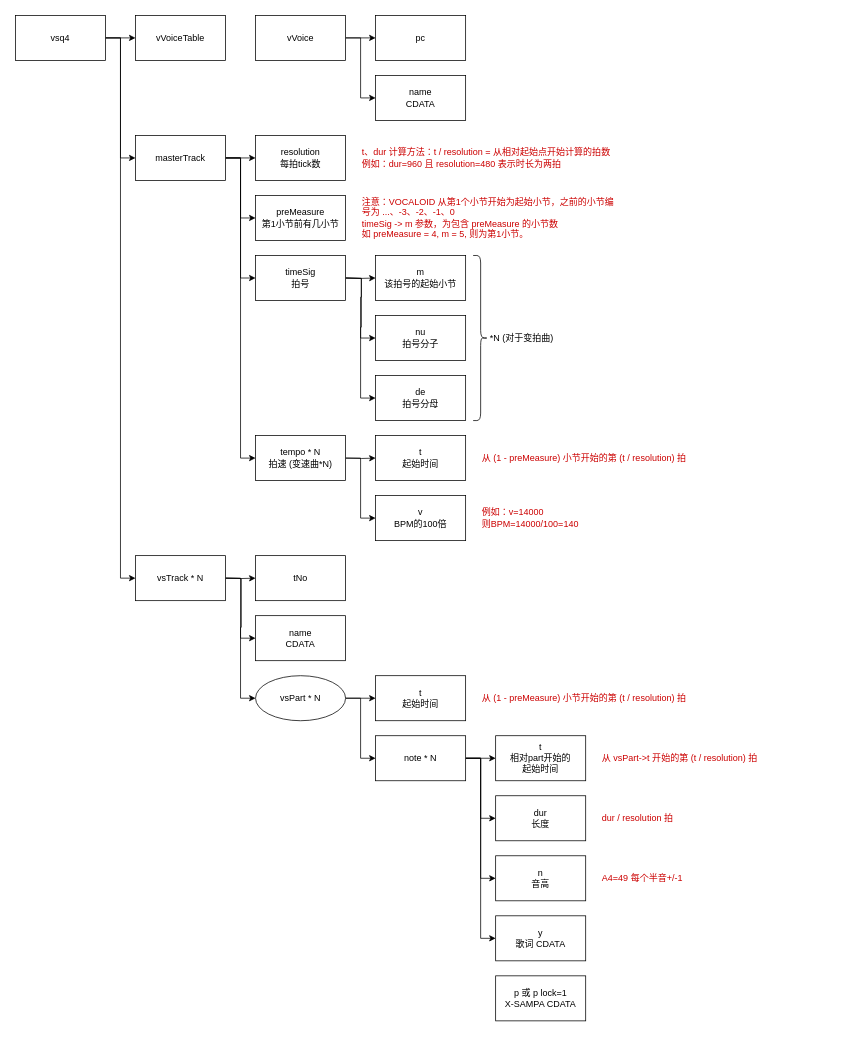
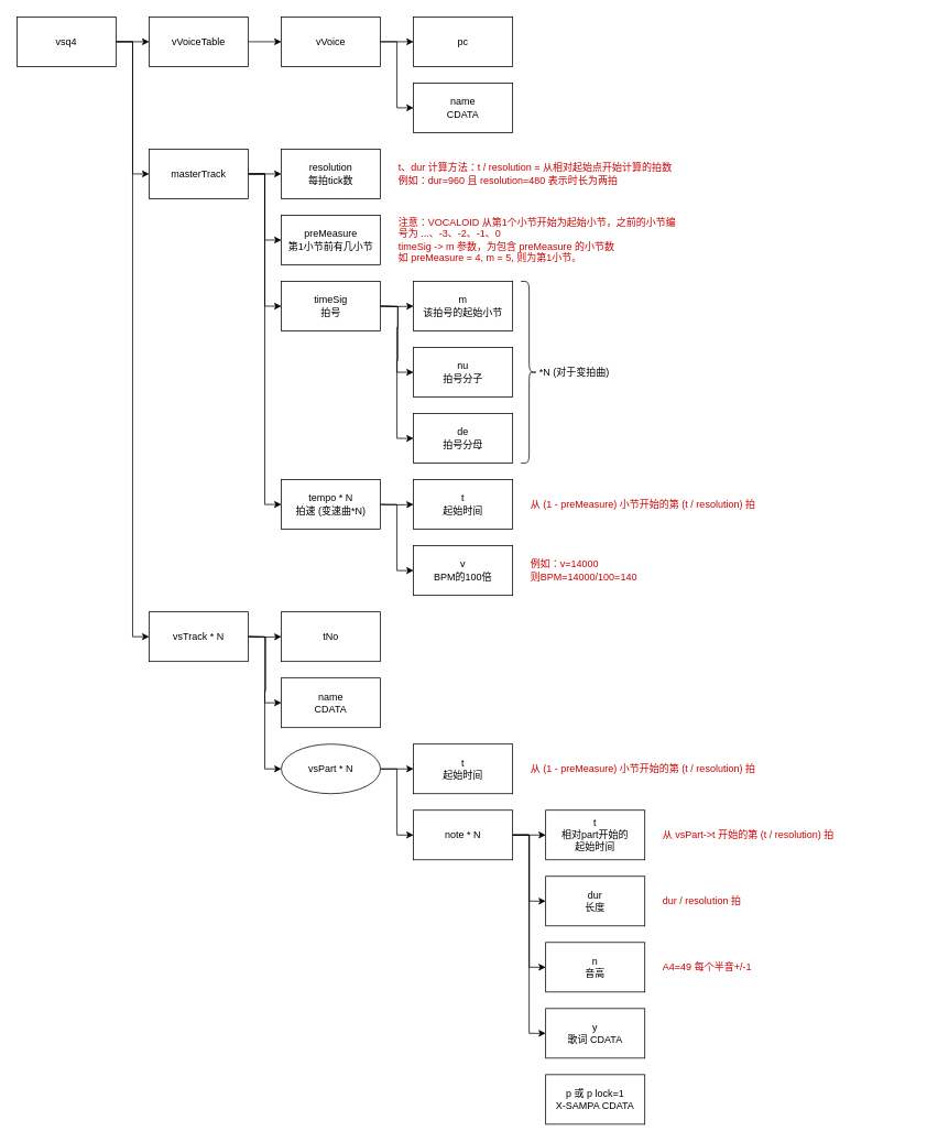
  <mxCell id="0" />
  <mxCell id="1" parent="0" />
  <mxCell id="2" style="edgeStyle=orthogonalEdgeStyle;rounded=0;orthogonalLoop=1;jettySize=auto;html=1;" edge="1" parent="1" source="5" target="7"><mxGeometry relative="1" as="geometry" /></mxCell>
  <mxCell id="3" style="edgeStyle=orthogonalEdgeStyle;rounded=0;orthogonalLoop=1;jettySize=auto;html=1;entryX=0;entryY=0.5;entryDx=0;entryDy=0;" edge="1" parent="1" source="5" target="16"><mxGeometry relative="1" as="geometry" /></mxCell>
  <mxCell id="4" style="edgeStyle=orthogonalEdgeStyle;rounded=0;orthogonalLoop=1;jettySize=auto;html=1;entryX=0;entryY=0.5;entryDx=0;entryDy=0;" edge="1" parent="1" source="5" target="35"><mxGeometry relative="1" as="geometry" /></mxCell>
  <mxCell id="5" value="vsq4" style="rounded=0;whiteSpace=wrap;html=1;" vertex="1" parent="1"><mxGeometry x="20" y="20" width="120" height="60" as="geometry" /></mxCell>
+ <mxCell id="6" style="edgeStyle=orthogonalEdgeStyle;rounded=0;orthogonalLoop=1;jettySize=auto;html=1;" edge="1" parent="1" source="7" target="10"><mxGeometry relative="1" as="geometry" /></mxCell>
  <mxCell id="7" value="vVoiceTable" style="rounded=0;whiteSpace=wrap;html=1;" vertex="1" parent="1"><mxGeometry x="180" y="20" width="120" height="60" as="geometry" /></mxCell>
  <mxCell id="8" style="edgeStyle=orthogonalEdgeStyle;rounded=0;orthogonalLoop=1;jettySize=auto;html=1;" edge="1" parent="1" source="10" target="11"><mxGeometry relative="1" as="geometry" /></mxCell>
  <mxCell id="9" style="edgeStyle=orthogonalEdgeStyle;rounded=0;orthogonalLoop=1;jettySize=auto;html=1;entryX=0;entryY=0.5;entryDx=0;entryDy=0;" edge="1" parent="1" source="10" target="12"><mxGeometry relative="1" as="geometry" /></mxCell>
  <mxCell id="10" value="vVoice" style="rounded=0;whiteSpace=wrap;html=1;" vertex="1" parent="1"><mxGeometry x="340" y="20" width="120" height="60" as="geometry" /></mxCell>
  <mxCell id="11" value="pc" style="rounded=0;whiteSpace=wrap;html=1;" vertex="1" parent="1"><mxGeometry x="500" y="20" width="120" height="60" as="geometry" /></mxCell>
  <mxCell id="12" value="name&lt;br&gt;CDATA" style="rounded=0;whiteSpace=wrap;html=1;" vertex="1" parent="1"><mxGeometry x="500" y="100" width="120" height="60" as="geometry" /></mxCell>
  <mxCell id="13" style="edgeStyle=orthogonalEdgeStyle;rounded=0;orthogonalLoop=1;jettySize=auto;html=1;" edge="1" parent="1" target="17"><mxGeometry relative="1" as="geometry"><mxPoint x="300" y="770" as="sourcePoint" /></mxGeometry></mxCell>
  <mxCell id="14" style="edgeStyle=orthogonalEdgeStyle;rounded=0;orthogonalLoop=1;jettySize=auto;html=1;entryX=0;entryY=0.5;entryDx=0;entryDy=0;" edge="1" parent="1" target="20"><mxGeometry relative="1" as="geometry"><mxPoint x="300" y="770" as="sourcePoint" /></mxGeometry></mxCell>
  <mxCell id="15" style="edgeStyle=orthogonalEdgeStyle;rounded=0;orthogonalLoop=1;jettySize=auto;html=1;entryX=0;entryY=0.5;entryDx=0;entryDy=0;" edge="1" parent="1" source="16" target="57"><mxGeometry relative="1" as="geometry" /></mxCell>
  <mxCell id="16" value="vsTrack * N" style="rounded=0;whiteSpace=wrap;html=1;" vertex="1" parent="1"><mxGeometry x="180" y="740" width="120" height="60" as="geometry" /></mxCell>
  <mxCell id="17" value="tNo" style="rounded=0;whiteSpace=wrap;html=1;" vertex="1" parent="1"><mxGeometry x="340" y="740" width="120" height="60" as="geometry" /></mxCell>
  <mxCell id="18" style="edgeStyle=orthogonalEdgeStyle;rounded=0;orthogonalLoop=1;jettySize=auto;html=1;" edge="1" parent="1" source="20" target="25"><mxGeometry relative="1" as="geometry"><Array as="points"><mxPoint x="480" y="930" /><mxPoint x="480" y="1010" /></Array></mxGeometry></mxCell>
  <mxCell id="19" style="edgeStyle=orthogonalEdgeStyle;rounded=0;orthogonalLoop=1;jettySize=auto;html=1;" edge="1" parent="1" source="20" target="55"><mxGeometry relative="1" as="geometry" /></mxCell>
  <mxCell id="20" value="vsPart * N" style="ellipse;whiteSpace=wrap;html=1;" vertex="1" parent="1"><mxGeometry x="340" y="900" width="120" height="60" as="geometry" /></mxCell>
  <mxCell id="21" style="edgeStyle=orthogonalEdgeStyle;rounded=0;orthogonalLoop=1;jettySize=auto;html=1;" edge="1" parent="1" source="25" target="26"><mxGeometry relative="1" as="geometry" /></mxCell>
  <mxCell id="22" style="edgeStyle=orthogonalEdgeStyle;rounded=0;orthogonalLoop=1;jettySize=auto;html=1;entryX=0;entryY=0.5;entryDx=0;entryDy=0;" edge="1" parent="1" source="25" target="27"><mxGeometry relative="1" as="geometry" /></mxCell>
  <mxCell id="23" style="edgeStyle=orthogonalEdgeStyle;rounded=0;orthogonalLoop=1;jettySize=auto;html=1;entryX=0;entryY=0.5;entryDx=0;entryDy=0;" edge="1" parent="1" source="25" target="28"><mxGeometry relative="1" as="geometry" /></mxCell>
  <mxCell id="24" style="edgeStyle=orthogonalEdgeStyle;rounded=0;orthogonalLoop=1;jettySize=auto;html=1;entryX=0;entryY=0.5;entryDx=0;entryDy=0;" edge="1" parent="1" source="25" target="29"><mxGeometry relative="1" as="geometry" /></mxCell>
  <mxCell id="25" value="note * N" style="rounded=0;whiteSpace=wrap;html=1;" vertex="1" parent="1"><mxGeometry x="500" y="980" width="120" height="60" as="geometry" /></mxCell>
  <mxCell id="26" value="t&lt;br&gt;相对part开始的&lt;br&gt;起始时间" style="rounded=0;whiteSpace=wrap;html=1;" vertex="1" parent="1"><mxGeometry x="660" y="980" width="120" height="60" as="geometry" /></mxCell>
  <mxCell id="27" value="dur&lt;br&gt;长度" style="rounded=0;whiteSpace=wrap;html=1;" vertex="1" parent="1"><mxGeometry x="660" y="1060" width="120" height="60" as="geometry" /></mxCell>
  <mxCell id="28" value="n&lt;br&gt;音高" style="rounded=0;whiteSpace=wrap;html=1;" vertex="1" parent="1"><mxGeometry x="660" y="1140" width="120" height="60" as="geometry" /></mxCell>
  <mxCell id="29" value="y&lt;br&gt;歌词 CDATA" style="rounded=0;whiteSpace=wrap;html=1;" vertex="1" parent="1"><mxGeometry x="660" y="1220" width="120" height="60" as="geometry" /></mxCell>
  <mxCell id="30" value="p 或 p lock=1&lt;br&gt;X-SAMPA CDATA" style="rounded=0;whiteSpace=wrap;html=1;" vertex="1" parent="1"><mxGeometry x="660" y="1300" width="120" height="60" as="geometry" /></mxCell>
  <mxCell id="31" style="edgeStyle=orthogonalEdgeStyle;rounded=0;orthogonalLoop=1;jettySize=auto;html=1;" edge="1" parent="1" source="35" target="49"><mxGeometry relative="1" as="geometry"><Array as="points"><mxPoint x="320" y="210" /><mxPoint x="320" y="290" /></Array></mxGeometry></mxCell>
  <mxCell id="32" style="edgeStyle=orthogonalEdgeStyle;rounded=0;orthogonalLoop=1;jettySize=auto;html=1;entryX=0;entryY=0.5;entryDx=0;entryDy=0;" edge="1" parent="1" source="35" target="40"><mxGeometry relative="1" as="geometry" /></mxCell>
  <mxCell id="33" style="edgeStyle=orthogonalEdgeStyle;rounded=0;orthogonalLoop=1;jettySize=auto;html=1;entryX=0;entryY=0.5;entryDx=0;entryDy=0;" edge="1" parent="1" source="35" target="47"><mxGeometry relative="1" as="geometry" /></mxCell>
  <mxCell id="34" style="edgeStyle=orthogonalEdgeStyle;rounded=0;orthogonalLoop=1;jettySize=auto;html=1;" edge="1" parent="1" source="35" target="56"><mxGeometry relative="1" as="geometry" /></mxCell>
  <mxCell id="35" value="masterTrack" style="rounded=0;whiteSpace=wrap;html=1;" vertex="1" parent="1"><mxGeometry x="180" y="180" width="120" height="60" as="geometry" /></mxCell>
  <mxCell id="36" value="m&lt;br&gt;该拍号的起始小节" style="rounded=0;whiteSpace=wrap;html=1;" vertex="1" parent="1"><mxGeometry x="500" y="340" width="120" height="60" as="geometry" /></mxCell>
  <mxCell id="37" style="edgeStyle=orthogonalEdgeStyle;rounded=0;orthogonalLoop=1;jettySize=auto;html=1;" edge="1" parent="1" target="36"><mxGeometry relative="1" as="geometry"><mxPoint x="460" y="370" as="sourcePoint" /></mxGeometry></mxCell>
  <mxCell id="38" style="edgeStyle=orthogonalEdgeStyle;rounded=0;orthogonalLoop=1;jettySize=auto;html=1;entryX=0;entryY=0.5;entryDx=0;entryDy=0;" edge="1" parent="1" target="41"><mxGeometry relative="1" as="geometry"><mxPoint x="460" y="370" as="sourcePoint" /></mxGeometry></mxCell>
  <mxCell id="39" style="edgeStyle=orthogonalEdgeStyle;rounded=0;orthogonalLoop=1;jettySize=auto;html=1;entryX=0;entryY=0.5;entryDx=0;entryDy=0;" edge="1" parent="1" target="42"><mxGeometry relative="1" as="geometry"><mxPoint x="460" y="370" as="sourcePoint" /></mxGeometry></mxCell>
  <mxCell id="40" value="timeSig&lt;br&gt;拍号" style="rounded=0;whiteSpace=wrap;html=1;" vertex="1" parent="1"><mxGeometry x="340" y="340" width="120" height="60" as="geometry" /></mxCell>
  <mxCell id="41" value="nu&lt;br&gt;拍号分子" style="rounded=0;whiteSpace=wrap;html=1;" vertex="1" parent="1"><mxGeometry x="500" y="420" width="120" height="60" as="geometry" /></mxCell>
  <mxCell id="42" value="de&lt;br&gt;拍号分母" style="rounded=0;whiteSpace=wrap;html=1;" vertex="1" parent="1"><mxGeometry x="500" y="500" width="120" height="60" as="geometry" /></mxCell>
  <mxCell id="43" value="" style="shape=curlyBracket;whiteSpace=wrap;html=1;rounded=1;flipH=1;labelPosition=right;verticalLabelPosition=middle;align=left;verticalAlign=middle;size=0.5;" vertex="1" parent="1"><mxGeometry x="630" y="340" width="20" height="220" as="geometry" /></mxCell>
  <mxCell id="44" value="*N (对于变拍曲)" style="text;html=1;strokeColor=none;fillColor=none;align=center;verticalAlign=middle;whiteSpace=wrap;rounded=0;" vertex="1" parent="1"><mxGeometry x="650" y="435" width="90" height="30" as="geometry" /></mxCell>
  <mxCell id="45" style="edgeStyle=orthogonalEdgeStyle;rounded=0;orthogonalLoop=1;jettySize=auto;html=1;" edge="1" parent="1" target="48"><mxGeometry relative="1" as="geometry"><mxPoint x="460" y="610" as="sourcePoint" /></mxGeometry></mxCell>
  <mxCell id="46" style="edgeStyle=orthogonalEdgeStyle;rounded=0;orthogonalLoop=1;jettySize=auto;html=1;entryX=0;entryY=0.5;entryDx=0;entryDy=0;" edge="1" parent="1" source="47" target="51"><mxGeometry relative="1" as="geometry" /></mxCell>
  <mxCell id="47" value="tempo * N&lt;br&gt;拍速 (变速曲*N)" style="rounded=0;whiteSpace=wrap;html=1;" vertex="1" parent="1"><mxGeometry x="340" y="580" width="120" height="60" as="geometry" /></mxCell>
  <mxCell id="48" value="t&lt;br&gt;起始时间" style="rounded=0;whiteSpace=wrap;html=1;" vertex="1" parent="1"><mxGeometry x="500" y="580" width="120" height="60" as="geometry" /></mxCell>
  <mxCell id="49" value="preMeasure&lt;br&gt;第1小节前有几小节" style="rounded=0;whiteSpace=wrap;html=1;" vertex="1" parent="1"><mxGeometry x="340" y="260" width="120" height="60" as="geometry" /></mxCell>
  <mxCell id="50" value="&lt;font color=&quot;#cc0000&quot;&gt;注意：VOCALOID 从第1个小节开始为起始小节，之前的小节编号为 ...、-3、-2、-1、0&lt;br&gt;timeSig -&amp;gt; m 参数，为包含 preMeasure 的小节数&lt;br&gt;如 preMeasure = 4, m = 5, 则为第1小节。&lt;/font&gt;" style="text;html=1;strokeColor=none;fillColor=none;align=left;verticalAlign=middle;whiteSpace=wrap;rounded=0;" vertex="1" parent="1"><mxGeometry x="480" y="260" width="340" height="60" as="geometry" /></mxCell>
  <mxCell id="51" value="v&lt;br&gt;BPM的100倍" style="rounded=0;whiteSpace=wrap;html=1;" vertex="1" parent="1"><mxGeometry x="500" y="660" width="120" height="60" as="geometry" /></mxCell>
  <mxCell id="52" value="&lt;font color=&quot;#cc0000&quot;&gt;例如：v=14000&lt;br&gt;则BPM=14000/100=140&lt;/font&gt;" style="text;html=1;strokeColor=none;fillColor=none;align=left;verticalAlign=middle;whiteSpace=wrap;rounded=0;" vertex="1" parent="1"><mxGeometry x="640" y="660" width="300" height="60" as="geometry" /></mxCell>
  <mxCell id="53" style="edgeStyle=orthogonalEdgeStyle;rounded=0;orthogonalLoop=1;jettySize=auto;html=1;exitX=0.5;exitY=1;exitDx=0;exitDy=0;" edge="1" parent="1"><mxGeometry relative="1" as="geometry"><mxPoint x="710" y="940" as="sourcePoint" /><mxPoint x="710" y="940" as="targetPoint" /></mxGeometry></mxCell>
  <mxCell id="54" value="&lt;font color=&quot;#cc0000&quot;&gt;A4=49 每个半音+/-1&lt;/font&gt;" style="text;html=1;strokeColor=none;fillColor=none;align=left;verticalAlign=middle;whiteSpace=wrap;rounded=0;" vertex="1" parent="1"><mxGeometry x="800" y="1140" width="220" height="60" as="geometry" /></mxCell>
  <mxCell id="55" value="t&lt;br&gt;起始时间" style="rounded=0;whiteSpace=wrap;html=1;" vertex="1" parent="1"><mxGeometry x="500" y="900" width="120" height="60" as="geometry" /></mxCell>
  <mxCell id="56" value="resolution&lt;br&gt;每拍tick数" style="rounded=0;whiteSpace=wrap;html=1;" vertex="1" parent="1"><mxGeometry x="340" y="180" width="120" height="60" as="geometry" /></mxCell>
  <mxCell id="57" value="name&lt;br&gt;CDATA" style="rounded=0;whiteSpace=wrap;html=1;" vertex="1" parent="1"><mxGeometry x="340" y="820" width="120" height="60" as="geometry" /></mxCell>
  <mxCell id="58" value="&lt;font color=&quot;#cc0000&quot;&gt;从 (1 - preMeasure) 小节开始的第 (t / resolution) 拍&lt;br&gt;&lt;/font&gt;" style="text;html=1;strokeColor=none;fillColor=none;align=left;verticalAlign=middle;whiteSpace=wrap;rounded=0;" vertex="1" parent="1"><mxGeometry x="640" y="580" width="300" height="60" as="geometry" /></mxCell>
  <mxCell id="59" value="&lt;font color=&quot;#cc0000&quot;&gt;t、dur 计算方法：t / resolution = 从相对起始点开始计算的拍数&lt;br style=&quot;border-color: var(--border-color);&quot;&gt;&lt;span style=&quot;&quot;&gt;例如：dur=960 且 resolution=480 表示时长为两拍&lt;/span&gt;&lt;/font&gt;" style="text;html=1;strokeColor=none;fillColor=none;align=left;verticalAlign=middle;whiteSpace=wrap;rounded=0;" vertex="1" parent="1"><mxGeometry x="480" y="180" width="340" height="60" as="geometry" /></mxCell>
  <mxCell id="60" value="&lt;font color=&quot;#cc0000&quot;&gt;从 (1 - preMeasure) 小节开始的第 (t / resolution) 拍&lt;br&gt;&lt;/font&gt;" style="text;html=1;strokeColor=none;fillColor=none;align=left;verticalAlign=middle;whiteSpace=wrap;rounded=0;" vertex="1" parent="1"><mxGeometry x="640" y="900" width="300" height="60" as="geometry" /></mxCell>
  <mxCell id="61" value="&lt;font color=&quot;#cc0000&quot;&gt;从 vsPart-&amp;gt;t 开始的第 (t / resolution) 拍&lt;br&gt;&lt;/font&gt;" style="text;html=1;strokeColor=none;fillColor=none;align=left;verticalAlign=middle;whiteSpace=wrap;rounded=0;" vertex="1" parent="1"><mxGeometry x="800" y="980" width="300" height="60" as="geometry" /></mxCell>
  <mxCell id="62" value="&lt;font color=&quot;#cc0000&quot;&gt;dur / resolution 拍&lt;br&gt;&lt;/font&gt;" style="text;html=1;strokeColor=none;fillColor=none;align=left;verticalAlign=middle;whiteSpace=wrap;rounded=0;" vertex="1" parent="1"><mxGeometry x="800" y="1060" width="300" height="60" as="geometry" /></mxCell>
